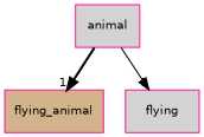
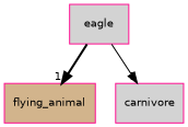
  digraph {
    compound=true
    node [color=deeppink fillcolor=lightgrey fontname=Helvetica fontsize=10 shape=box style=filled]
    edge [headlabel=1 labeldistance=1.5 labelfontname=Helvetica labelfontsize=10]
-   n1 [label=animal pencolor=black]
+   n1 [label=eagle pencolor=black]
    n2 [fillcolor=tan label=flying_animal]
-   n3 [label=flying]
+   n3 [label=carnivore]
    n1 -> n2 [style=bold]
    n1 -> n3 [style=solid]
  }
